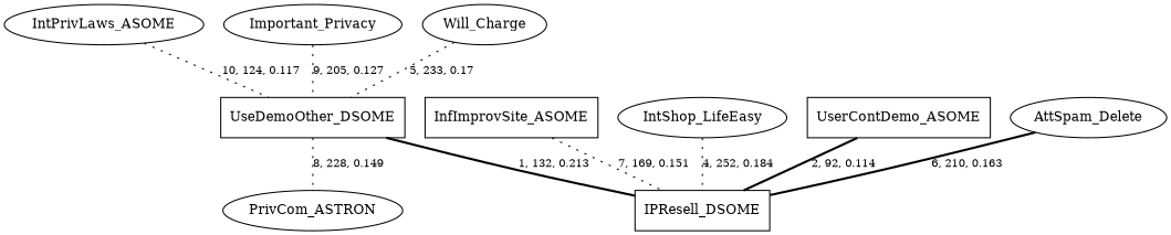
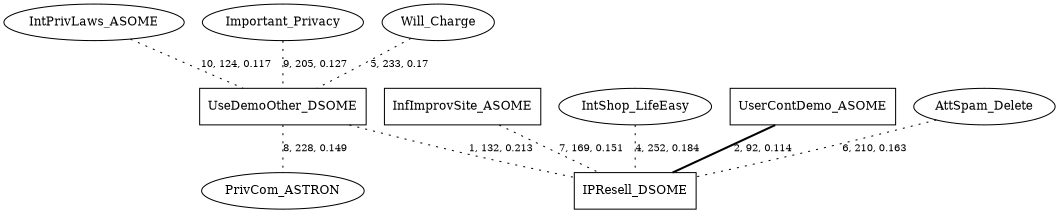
  graph {
    node [fontsize=12]
    edge [fontsize=10 style=dotted]
    n1 [label=IntPrivLaws_ASOME]
    n2 [label=UseDemoOther_DSOME shape=box]
    n3 [label=IPResell_DSOME shape=box]
    n4 [label=PrivCom_ASTRON]
    n5 [label=InfImprovSite_ASOME shape=box]
    n6 [label=IntShop_LifeEasy]
    n7 [label=Important_Privacy]
    n8 [label=Will_Charge]
    n9 [label=UserContDemo_ASOME shape=box]
    n10 [label=AttSpam_Delete]
    n1 -- n2 [label="10, 124, 0.117"]
-   n2 -- n3 [label="1, 132, 0.213" style=bold]
+   n2 -- n3 [label="1, 132, 0.213"]
    n2 -- n4 [label="8, 228, 0.149"]
    n5 -- n3 [label="7, 169, 0.151"]
    n6 -- n3 [label="4, 252, 0.184"]
    n7 -- n2 [label="9, 205, 0.127"]
    n8 -- n2 [label="5, 233, 0.17"]
    n9 -- n3 [label="2, 92, 0.114" style=bold]
-   n10 -- n3 [label="6, 210, 0.163" style=bold]
+   n10 -- n3 [label="6, 210, 0.163"]
  }
